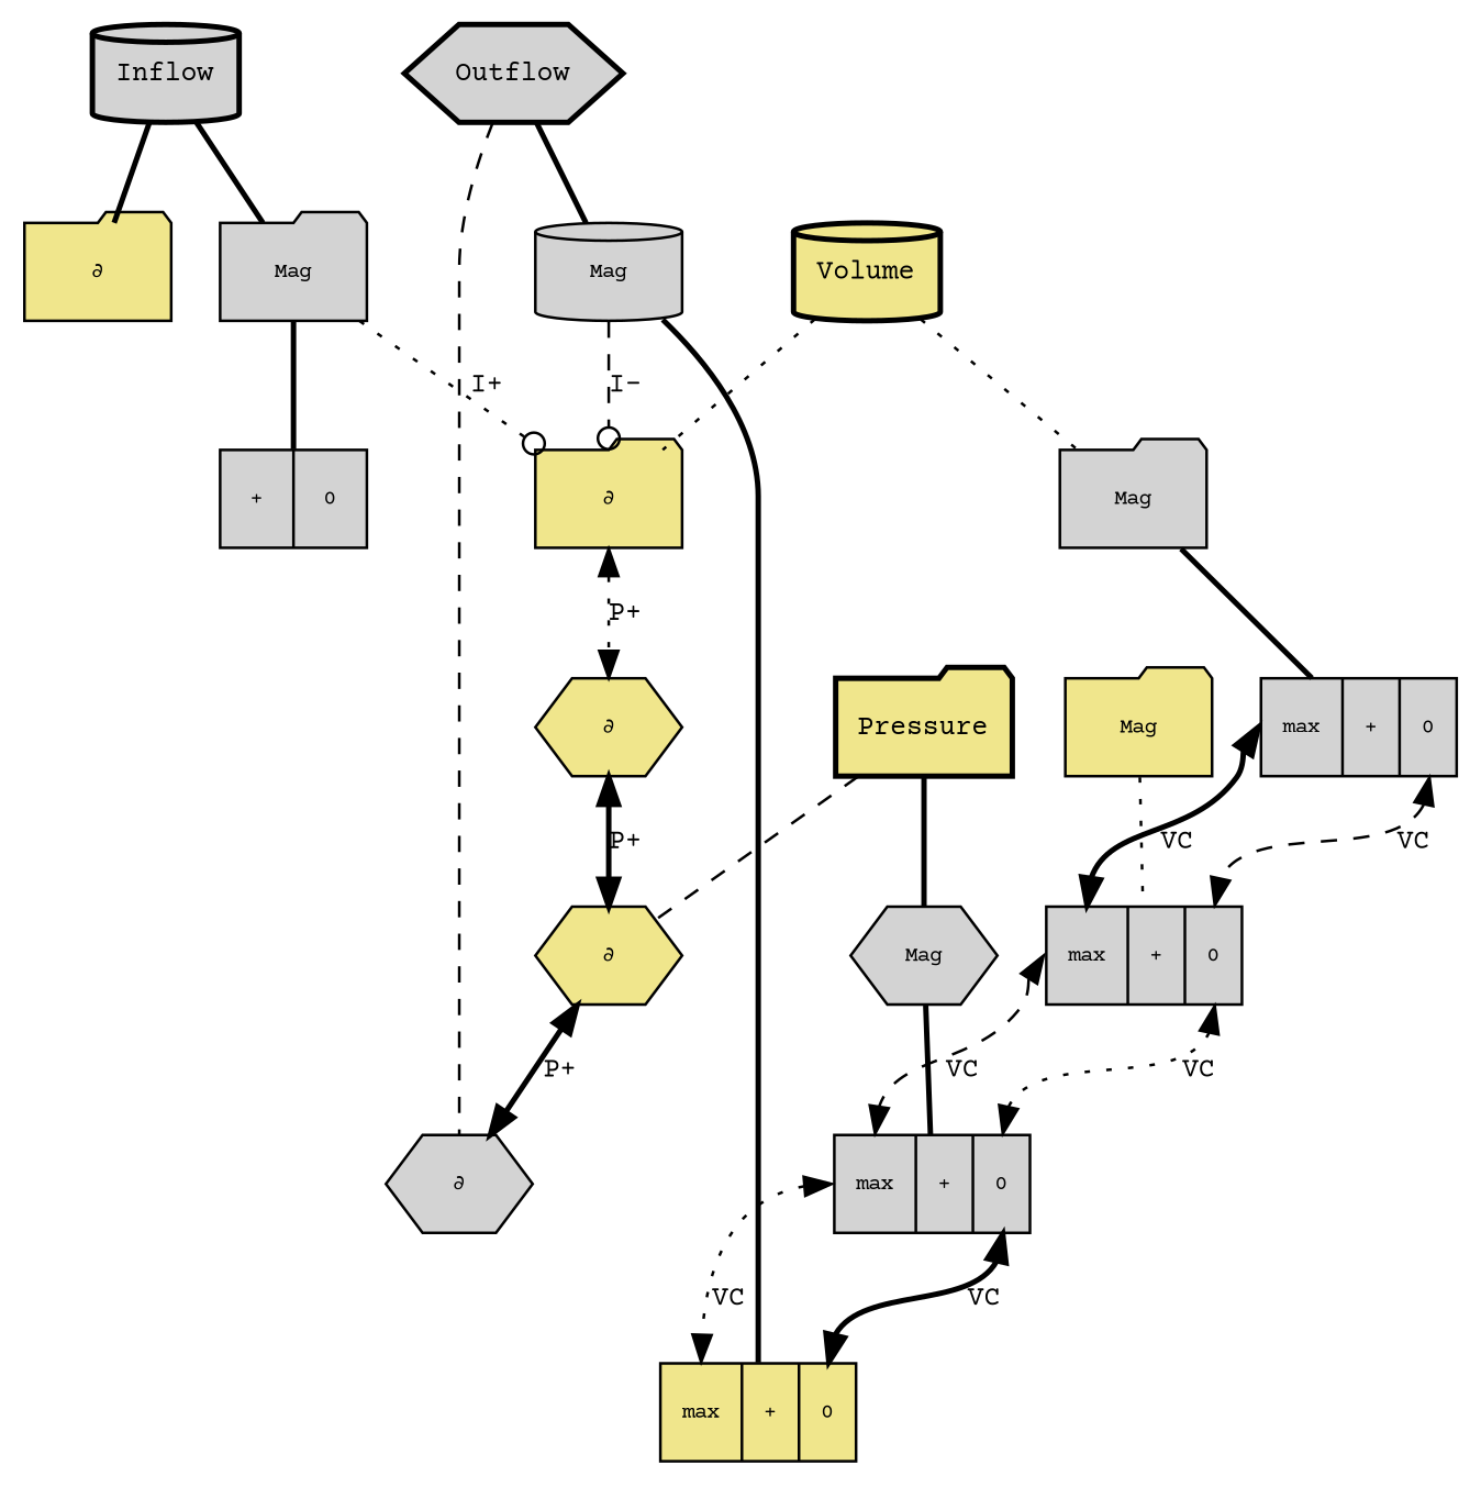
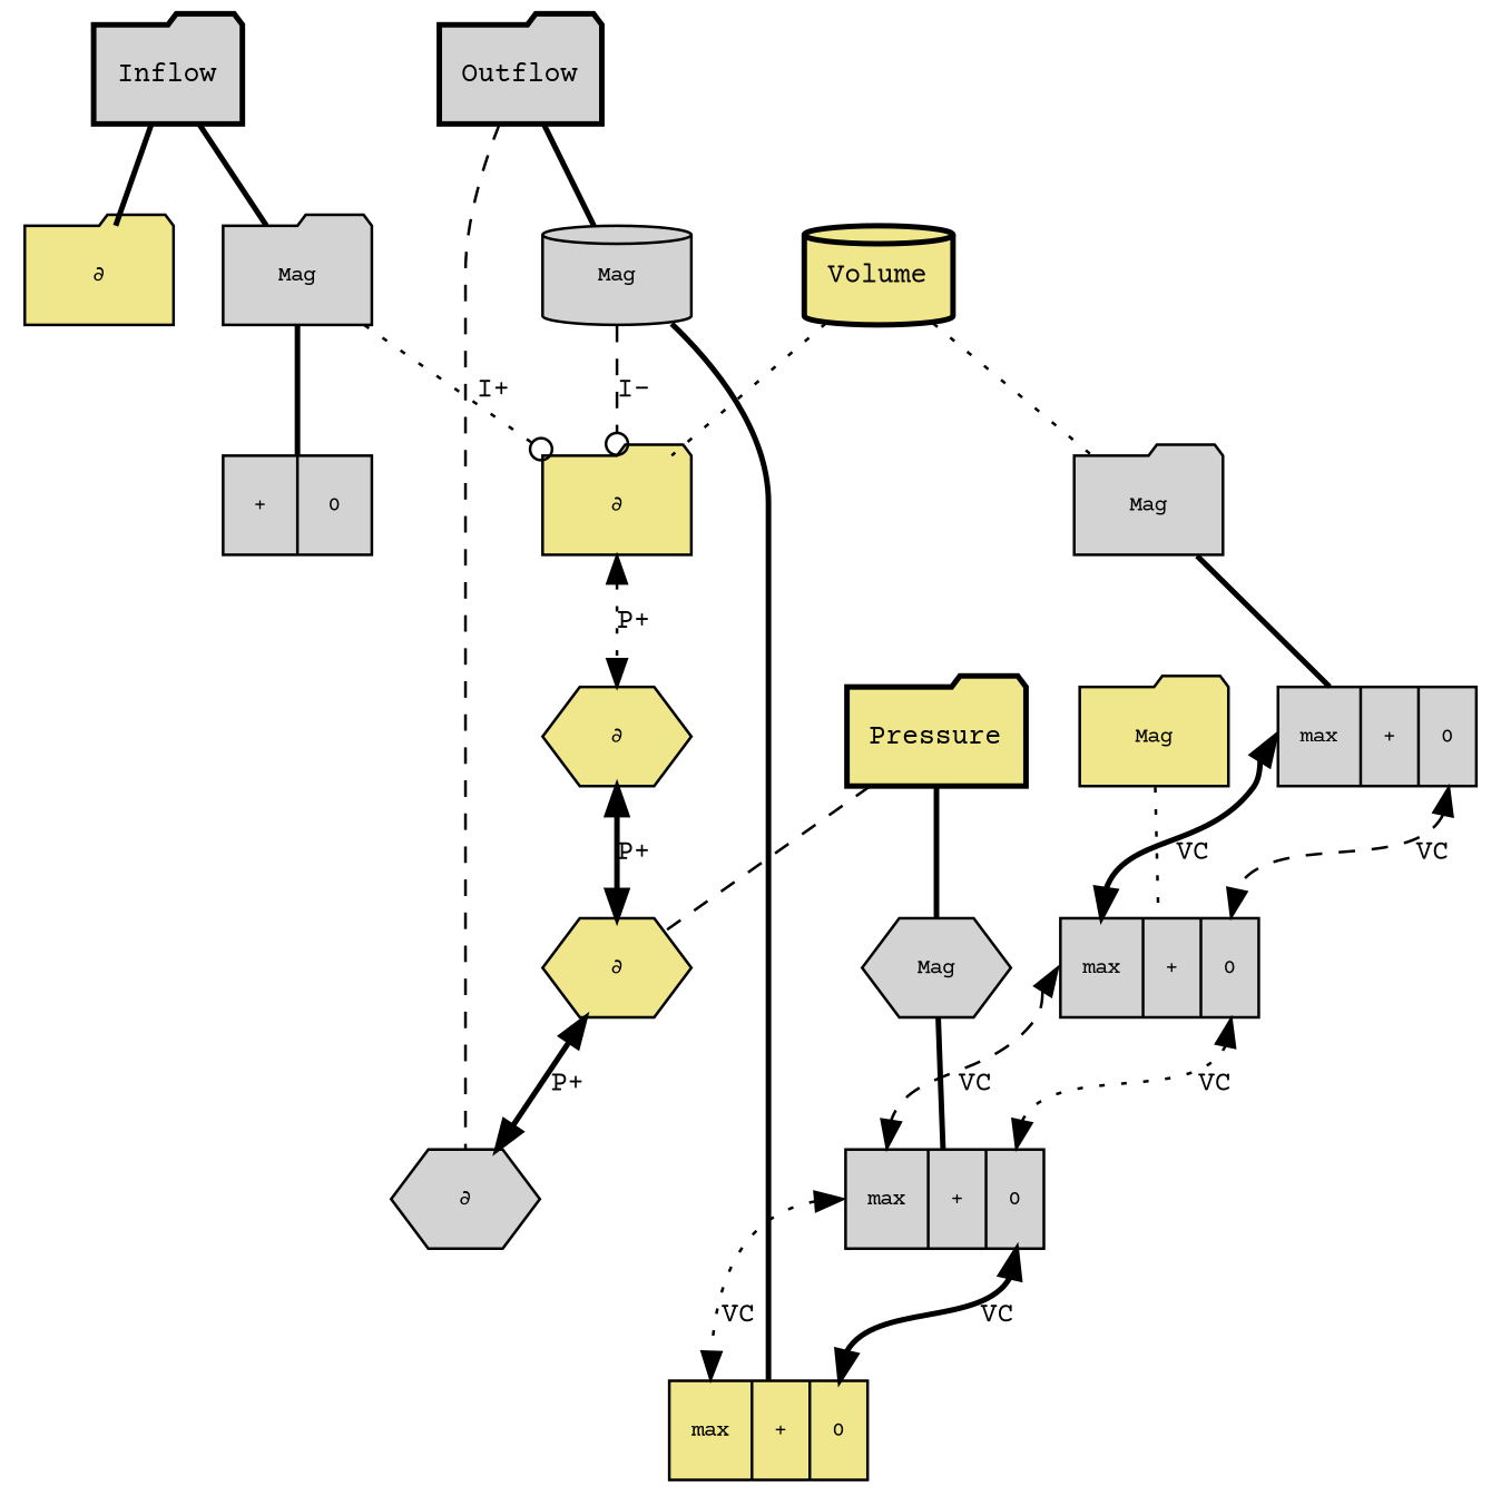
  digraph {
    fontname="Courier Prime"
    fontsize=8
    node [fillcolor=lightgrey fontname="Courier Prime" fontsize=8 shape=folder style=filled]
    edge [dir=none fontname="Courier Prime" fontsize=10 style=bold weight=20]
-   n1 [fontsize=10 label=Inflow shape=cylinder style="bold,filled"]
+   n1 [fontsize=10 label=Inflow style="bold,filled"]
    n2 [fillcolor=khaki label="∂"]
    n3 [label=Mag]
    n4 [label="<Iplus> + | <Inull> 0" shape=record]
    n5 [fillcolor=khaki label="∂"]
    n6 [fillcolor=khaki label="∂" shape=hexagon]
-   n7 [fontsize=10 label=Outflow shape=hexagon style="bold,filled"]
+   n7 [fontsize=10 label=Outflow style="bold,filled"]
    n8 [label="∂" shape=hexagon]
    n9 [label=Mag shape=cylinder]
    n10 [fillcolor=khaki label="<Omax> max | <Oplus>+ | <Onull> 0" shape=record]
    n11 [fillcolor=khaki fontsize=10 label=Volume shape=cylinder style="bold,filled"]
    n12 [label=Mag]
    n13 [label="<Vmax> max | <Vplus>+ | <Vnull> 0" shape=record]
    n14 [fillcolor=khaki label="∂" shape=hexagon]
    n15 [label="<Hmax> max | <Hplus>+ | <Hnull> 0" shape=record]
    n16 [label="<Pmax> max | <Pplus>+ | <Pnull> 0" shape=record]
    n17 [fillcolor=khaki label=Mag]
    n18 [fillcolor=khaki fontsize=10 label=Pressure style="bold,filled"]
    n19 [label=Mag shape=hexagon]
    n1 -> n2
    n1 -> n3
    n3 -> n4
    n3 -> n5 [arrowhead=odot label="I+" style=dotted dir="" weight=""]
    n5 -> n6 [dir=both label="P+" style=dotted weight=""]
    n6 -> n14 [dir=both label="P+" weight=""]
    n7 -> n8 [style=dashed]
    n7 -> n9
    n9 -> n5 [arrowhead=odot label="I-" style=dashed dir="" weight=""]
    n9 -> n10
    n11 -> n5 [style=dotted]
    n11 -> n12 [style=dotted]
    n12 -> n13
    n13 -> n15 [dir=both headport=Hmax label=VC tailport=Vmax weight=""]
    n13 -> n15 [dir=both headport=Hnull label=VC style=dashed tailport=Vnull weight=""]
    n14 -> n8 [dir=both label="P+" weight=""]
    n15 -> n16 [dir=both headport=Pmax label=VC style=dashed tailport=Hmax weight=""]
    n15 -> n16 [dir=both headport=Pnull label=VC style=dotted tailport=Hnull weight=""]
    n16 -> n10 [dir=both headport=Omax label=VC style=dotted tailport=Pmax weight=""]
    n16 -> n10 [dir=both headport=Onull label=VC tailport=Pnull weight=""]
    n17 -> n15 [style=dotted]
    n18 -> n14 [style=dashed]
    n18 -> n19
    n19 -> n16
  }
